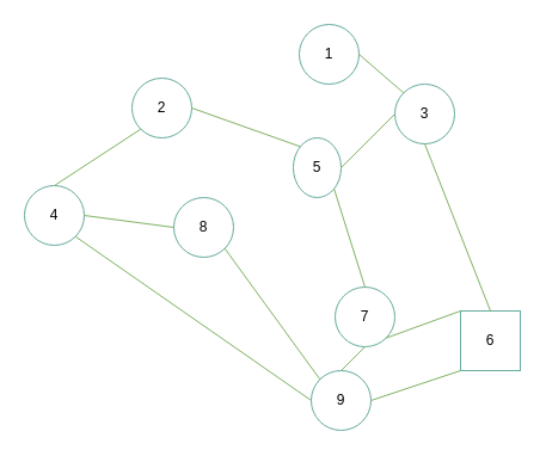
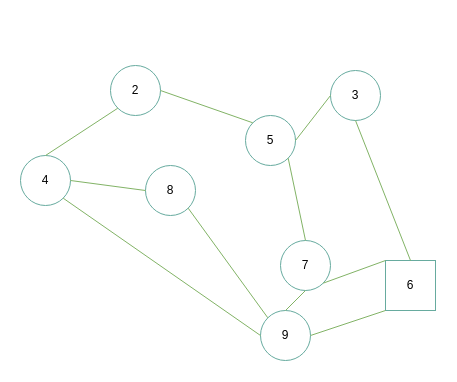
  <mxCell id="0" />
  <mxCell id="1" parent="0" />
- <mxCell id="2" value="1" style="ellipse;whiteSpace=wrap;html=1;aspect=fixed;fillColor=none;strokeColor=#67AB9F;" parent="1" vertex="1"><mxGeometry x="250" y="20" width="50" height="50" as="geometry" /></mxCell>
  <mxCell id="3" value="2" style="ellipse;whiteSpace=wrap;html=1;aspect=fixed;fillColor=none;strokeColor=#67AB9F;" parent="1" vertex="1"><mxGeometry x="110" y="65" width="50" height="50" as="geometry" /></mxCell>
- <mxCell id="4" value="5" style="ellipse;whiteSpace=wrap;html=1;aspect=fixed;fillColor=none;strokeColor=#67AB9F;" parent="1" vertex="1"><mxGeometry x="245" y="115" width="40" height="50" as="geometry" /></mxCell>
+ <mxCell id="4" value="5" style="ellipse;whiteSpace=wrap;html=1;aspect=fixed;fillColor=none;strokeColor=#67AB9F;" parent="1" vertex="1"><mxGeometry x="245" y="115" width="50" height="50" as="geometry" /></mxCell>
  <mxCell id="5" value="3" style="ellipse;whiteSpace=wrap;html=1;aspect=fixed;fillColor=none;strokeColor=#67AB9F;" parent="1" vertex="1"><mxGeometry x="330" y="70" width="50" height="50" as="geometry" /></mxCell>
  <mxCell id="6" value="4" style="ellipse;whiteSpace=wrap;html=1;aspect=fixed;fillColor=none;strokeColor=#67AB9F;" parent="1" vertex="1"><mxGeometry x="20" y="155" width="50" height="50" as="geometry" /></mxCell>
  <mxCell id="7" value="8" style="ellipse;whiteSpace=wrap;html=1;aspect=fixed;fillColor=none;strokeColor=#67AB9F;" parent="1" vertex="1"><mxGeometry x="145" y="165" width="50" height="50" as="geometry" /></mxCell>
  <mxCell id="8" value="9" style="ellipse;whiteSpace=wrap;html=1;aspect=fixed;fillColor=none;strokeColor=#67AB9F;" parent="1" vertex="1"><mxGeometry x="260" y="310" width="50" height="50" as="geometry" /></mxCell>
  <mxCell id="9" value="7" style="ellipse;whiteSpace=wrap;html=1;aspect=fixed;fillColor=none;strokeColor=#67AB9F;" parent="1" vertex="1"><mxGeometry x="280" y="240" width="50" height="50" as="geometry" /></mxCell>
  <mxCell id="10" value="6" style="whiteSpace=wrap;html=1;aspect=fixed;fillColor=none;strokeColor=#67AB9F;rounded=0;" parent="1" vertex="1"><mxGeometry x="385" y="260" width="50" height="50" as="geometry" /></mxCell>
  <mxCell id="11" value="" style="endArrow=none;html=1;fillColor=#d5e8d4;strokeColor=#82b366;entryX=0;entryY=1;entryDx=0;entryDy=0;exitX=0.5;exitY=0;exitDx=0;exitDy=0;" edge="1" parent="1" source="6" target="3"><mxGeometry width="50" height="50" relative="1" as="geometry"><mxPoint x="162.678" y="82.322" as="sourcePoint" /><mxPoint x="260" y="55" as="targetPoint" /></mxGeometry></mxCell>
  <mxCell id="12" value="" style="endArrow=none;html=1;fillColor=#d5e8d4;strokeColor=#82b366;entryX=0;entryY=0.5;entryDx=0;entryDy=0;exitX=1;exitY=0.5;exitDx=0;exitDy=0;" edge="1" parent="1" source="6" target="7"><mxGeometry width="50" height="50" relative="1" as="geometry"><mxPoint x="172.678" y="92.322" as="sourcePoint" /><mxPoint x="270" y="65" as="targetPoint" /></mxGeometry></mxCell>
  <mxCell id="13" value="" style="endArrow=none;html=1;fillColor=#d5e8d4;strokeColor=#82b366;entryX=0;entryY=0.5;entryDx=0;entryDy=0;exitX=1;exitY=1;exitDx=0;exitDy=0;" edge="1" parent="1" source="6" target="8"><mxGeometry width="50" height="50" relative="1" as="geometry"><mxPoint x="182.678" y="102.322" as="sourcePoint" /><mxPoint x="280" y="75" as="targetPoint" /></mxGeometry></mxCell>
  <mxCell id="14" value="" style="endArrow=none;html=1;fillColor=#d5e8d4;strokeColor=#82b366;entryX=0;entryY=0;entryDx=0;entryDy=0;exitX=1;exitY=1;exitDx=0;exitDy=0;" edge="1" parent="1" source="7" target="8"><mxGeometry width="50" height="50" relative="1" as="geometry"><mxPoint x="192.678" y="112.322" as="sourcePoint" /><mxPoint x="290" y="85" as="targetPoint" /></mxGeometry></mxCell>
  <mxCell id="15" value="" style="endArrow=none;html=1;fillColor=#d5e8d4;strokeColor=#82b366;entryX=0;entryY=0;entryDx=0;entryDy=0;exitX=1;exitY=0.5;exitDx=0;exitDy=0;" edge="1" parent="1" source="3" target="4"><mxGeometry width="50" height="50" relative="1" as="geometry"><mxPoint x="202.678" y="122.322" as="sourcePoint" /><mxPoint x="300" y="95" as="targetPoint" /></mxGeometry></mxCell>
  <mxCell id="16" value="" style="endArrow=none;html=1;fillColor=#d5e8d4;strokeColor=#82b366;entryX=0;entryY=0.5;entryDx=0;entryDy=0;exitX=1;exitY=0.5;exitDx=0;exitDy=0;" edge="1" parent="1" source="4" target="5"><mxGeometry width="50" height="50" relative="1" as="geometry"><mxPoint x="212.678" y="132.322" as="sourcePoint" /><mxPoint x="310" y="105" as="targetPoint" /></mxGeometry></mxCell>
- <mxCell id="17" value="" style="endArrow=none;html=1;fillColor=#d5e8d4;strokeColor=#82b366;entryX=0;entryY=0;entryDx=0;entryDy=0;exitX=1;exitY=0.5;exitDx=0;exitDy=0;" edge="1" parent="1" source="2" target="5"><mxGeometry width="50" height="50" relative="1" as="geometry"><mxPoint x="222.678" y="142.322" as="sourcePoint" /><mxPoint x="320" y="115" as="targetPoint" /></mxGeometry></mxCell>
  <mxCell id="18" value="" style="endArrow=none;html=1;fillColor=#d5e8d4;strokeColor=#82b366;entryX=0.5;entryY=0;entryDx=0;entryDy=0;exitX=1;exitY=1;exitDx=0;exitDy=0;" edge="1" parent="1" source="4" target="9"><mxGeometry width="50" height="50" relative="1" as="geometry"><mxPoint x="232.678" y="152.322" as="sourcePoint" /><mxPoint x="330" y="125" as="targetPoint" /></mxGeometry></mxCell>
  <mxCell id="19" value="" style="endArrow=none;html=1;fillColor=#d5e8d4;strokeColor=#82b366;entryX=0.5;entryY=1;entryDx=0;entryDy=0;exitX=0.5;exitY=0;exitDx=0;exitDy=0;" edge="1" parent="1" source="10" target="5"><mxGeometry width="50" height="50" relative="1" as="geometry"><mxPoint x="242.678" y="162.322" as="sourcePoint" /><mxPoint x="340" y="135" as="targetPoint" /></mxGeometry></mxCell>
  <mxCell id="20" value="" style="endArrow=none;html=1;fillColor=#d5e8d4;strokeColor=#82b366;entryX=0;entryY=1;entryDx=0;entryDy=0;exitX=1;exitY=0.5;exitDx=0;exitDy=0;" edge="1" parent="1" source="8" target="10"><mxGeometry width="50" height="50" relative="1" as="geometry"><mxPoint x="252.678" y="172.322" as="sourcePoint" /><mxPoint x="350" y="145" as="targetPoint" /></mxGeometry></mxCell>
  <mxCell id="21" value="" style="endArrow=none;html=1;fillColor=#d5e8d4;strokeColor=#82b366;entryX=0.5;entryY=1;entryDx=0;entryDy=0;exitX=0.5;exitY=0;exitDx=0;exitDy=0;" edge="1" parent="1" source="8" target="9"><mxGeometry width="50" height="50" relative="1" as="geometry"><mxPoint x="262.678" y="182.322" as="sourcePoint" /><mxPoint x="360" y="155" as="targetPoint" /></mxGeometry></mxCell>
  <mxCell id="22" value="" style="endArrow=none;html=1;fillColor=#d5e8d4;strokeColor=#82b366;entryX=0;entryY=0;entryDx=0;entryDy=0;exitX=1;exitY=1;exitDx=0;exitDy=0;" edge="1" parent="1" source="9" target="10"><mxGeometry width="50" height="50" relative="1" as="geometry"><mxPoint x="272.678" y="192.322" as="sourcePoint" /><mxPoint x="370" y="165" as="targetPoint" /></mxGeometry></mxCell>
